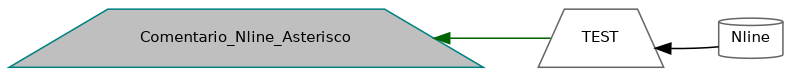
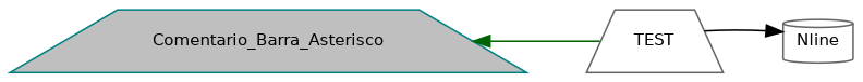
  digraph {
    rankdir=LR
    node [color=gray40 fillcolor=white fontname=Helvetica fontsize=10 shape=trapezium style=filled]
    edge [dir=back fontname=Helvetica fontsize=10 labelfontname=Helvetica labelfontsize=10 style=solid]
-   n1 [color=teal fillcolor=grey75 fontcolor=black height=0.2 label=Comentario_Nline_Asterisco width=0.4]
+   n1 [color=teal fillcolor=grey75 fontcolor=black height=0.2 label=Comentario_Barra_Asterisco width=0.4]
    n2 [height=0.2 label=TEST width=0.4]
    n3 [height=0.2 label=Nline shape=cylinder width=0.4]
    n1 -> n2 [color=darkgreen]
-   n2 -> n3 [color=black]
+   n3 -> n2 [color=black]
  }
